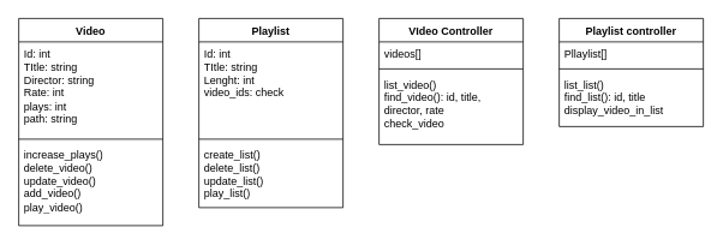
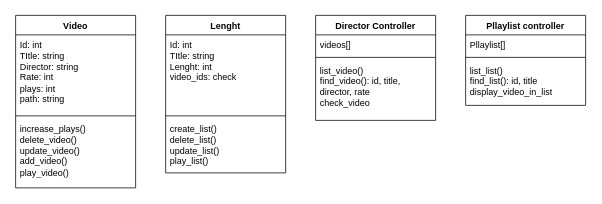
  <mxCell id="0" />
  <mxCell id="1" parent="0" />
  <mxCell id="2" value="Video" style="swimlane;fontStyle=1;align=center;verticalAlign=top;childLayout=stackLayout;horizontal=1;startSize=26;horizontalStack=0;resizeParent=1;resizeParentMax=0;resizeLast=0;collapsible=1;marginBottom=0;whiteSpace=wrap;html=1;" vertex="1" parent="1"><mxGeometry x="20" y="20" width="160" height="230" as="geometry" /></mxCell>
  <mxCell id="3" value="Id: int&lt;br&gt;TItle: string&lt;br&gt;Director: string&lt;br&gt;Rate: int&lt;br&gt;plays: int&lt;br&gt;path: string" style="text;strokeColor=none;fillColor=none;align=left;verticalAlign=top;spacingLeft=4;spacingRight=4;overflow=hidden;rotatable=0;points=[[0,0.5],[1,0.5]];portConstraint=eastwest;whiteSpace=wrap;html=1;" vertex="1" parent="2"><mxGeometry y="26" width="160" height="104" as="geometry" /></mxCell>
  <mxCell id="4" value="" style="line;strokeWidth=1;fillColor=none;align=left;verticalAlign=middle;spacingTop=-1;spacingLeft=3;spacingRight=3;rotatable=0;labelPosition=right;points=[];portConstraint=eastwest;strokeColor=inherit;" vertex="1" parent="2"><mxGeometry y="130" width="160" height="8" as="geometry" /></mxCell>
  <mxCell id="5" value="increase_plays()&lt;br&gt;delete_video()&lt;br&gt;update_video()&lt;br&gt;add_video()&lt;br&gt;play_video()" style="text;strokeColor=none;fillColor=none;align=left;verticalAlign=top;spacingLeft=4;spacingRight=4;overflow=hidden;rotatable=0;points=[[0,0.5],[1,0.5]];portConstraint=eastwest;whiteSpace=wrap;html=1;" vertex="1" parent="2"><mxGeometry y="138" width="160" height="92" as="geometry" /></mxCell>
- <mxCell id="6" value="Playlist" style="swimlane;fontStyle=1;align=center;verticalAlign=top;childLayout=stackLayout;horizontal=1;startSize=26;horizontalStack=0;resizeParent=1;resizeParentMax=0;resizeLast=0;collapsible=1;marginBottom=0;whiteSpace=wrap;html=1;" vertex="1" parent="1"><mxGeometry x="220" y="20" width="160" height="210" as="geometry" /></mxCell>
+ <mxCell id="6" value="Lenght" style="swimlane;fontStyle=1;align=center;verticalAlign=top;childLayout=stackLayout;horizontal=1;startSize=26;horizontalStack=0;resizeParent=1;resizeParentMax=0;resizeLast=0;collapsible=1;marginBottom=0;whiteSpace=wrap;html=1;" vertex="1" parent="1"><mxGeometry x="220" y="20" width="160" height="210" as="geometry" /></mxCell>
  <mxCell id="7" value="Id: int&lt;br&gt;TItle: string&lt;br&gt;Lenght: int&lt;br&gt;video_ids: check" style="text;strokeColor=none;fillColor=none;align=left;verticalAlign=top;spacingLeft=4;spacingRight=4;overflow=hidden;rotatable=0;points=[[0,0.5],[1,0.5]];portConstraint=eastwest;whiteSpace=wrap;html=1;" vertex="1" parent="6"><mxGeometry y="26" width="160" height="104" as="geometry" /></mxCell>
  <mxCell id="8" value="" style="line;strokeWidth=1;fillColor=none;align=left;verticalAlign=middle;spacingTop=-1;spacingLeft=3;spacingRight=3;rotatable=0;labelPosition=right;points=[];portConstraint=eastwest;strokeColor=inherit;" vertex="1" parent="6"><mxGeometry y="130" width="160" height="8" as="geometry" /></mxCell>
  <mxCell id="9" value="create_list()&lt;br&gt;delete_list()&lt;br&gt;update_list()&lt;br&gt;play_list()" style="text;strokeColor=none;fillColor=none;align=left;verticalAlign=top;spacingLeft=4;spacingRight=4;overflow=hidden;rotatable=0;points=[[0,0.5],[1,0.5]];portConstraint=eastwest;whiteSpace=wrap;html=1;" vertex="1" parent="6"><mxGeometry y="138" width="160" height="72" as="geometry" /></mxCell>
- <mxCell id="10" value="VIdeo Controller" style="swimlane;fontStyle=1;align=center;verticalAlign=top;childLayout=stackLayout;horizontal=1;startSize=26;horizontalStack=0;resizeParent=1;resizeParentMax=0;resizeLast=0;collapsible=1;marginBottom=0;whiteSpace=wrap;html=1;" vertex="1" parent="1"><mxGeometry x="420" y="20" width="160" height="140" as="geometry" /></mxCell>
+ <mxCell id="10" value="Director Controller" style="swimlane;fontStyle=1;align=center;verticalAlign=top;childLayout=stackLayout;horizontal=1;startSize=26;horizontalStack=0;resizeParent=1;resizeParentMax=0;resizeLast=0;collapsible=1;marginBottom=0;whiteSpace=wrap;html=1;" vertex="1" parent="1"><mxGeometry x="420" y="20" width="160" height="140" as="geometry" /></mxCell>
  <mxCell id="11" value="videos[]" style="text;strokeColor=none;fillColor=none;align=left;verticalAlign=top;spacingLeft=4;spacingRight=4;overflow=hidden;rotatable=0;points=[[0,0.5],[1,0.5]];portConstraint=eastwest;whiteSpace=wrap;html=1;" vertex="1" parent="10"><mxGeometry y="26" width="160" height="26" as="geometry" /></mxCell>
  <mxCell id="12" value="" style="line;strokeWidth=1;fillColor=none;align=left;verticalAlign=middle;spacingTop=-1;spacingLeft=3;spacingRight=3;rotatable=0;labelPosition=right;points=[];portConstraint=eastwest;strokeColor=inherit;" vertex="1" parent="10"><mxGeometry y="52" width="160" height="8" as="geometry" /></mxCell>
  <mxCell id="13" value="list_video()&lt;br&gt;find_video(): id, title, director, rate&lt;br&gt;check_video" style="text;strokeColor=none;fillColor=none;align=left;verticalAlign=top;spacingLeft=4;spacingRight=4;overflow=hidden;rotatable=0;points=[[0,0.5],[1,0.5]];portConstraint=eastwest;whiteSpace=wrap;html=1;" vertex="1" parent="10"><mxGeometry y="60" width="160" height="80" as="geometry" /></mxCell>
- <mxCell id="14" value="Playlist controller" style="swimlane;fontStyle=1;align=center;verticalAlign=top;childLayout=stackLayout;horizontal=1;startSize=26;horizontalStack=0;resizeParent=1;resizeParentMax=0;resizeLast=0;collapsible=1;marginBottom=0;whiteSpace=wrap;html=1;" vertex="1" parent="1"><mxGeometry x="620" y="20" width="160" height="120" as="geometry" /></mxCell>
+ <mxCell id="14" value="Pllaylist controller" style="swimlane;fontStyle=1;align=center;verticalAlign=top;childLayout=stackLayout;horizontal=1;startSize=26;horizontalStack=0;resizeParent=1;resizeParentMax=0;resizeLast=0;collapsible=1;marginBottom=0;whiteSpace=wrap;html=1;" vertex="1" parent="1"><mxGeometry x="620" y="20" width="160" height="120" as="geometry" /></mxCell>
  <mxCell id="15" value="Pllaylist[]" style="text;strokeColor=none;fillColor=none;align=left;verticalAlign=top;spacingLeft=4;spacingRight=4;overflow=hidden;rotatable=0;points=[[0,0.5],[1,0.5]];portConstraint=eastwest;whiteSpace=wrap;html=1;" vertex="1" parent="14"><mxGeometry y="26" width="160" height="26" as="geometry" /></mxCell>
  <mxCell id="16" value="" style="line;strokeWidth=1;fillColor=none;align=left;verticalAlign=middle;spacingTop=-1;spacingLeft=3;spacingRight=3;rotatable=0;labelPosition=right;points=[];portConstraint=eastwest;strokeColor=inherit;" vertex="1" parent="14"><mxGeometry y="52" width="160" height="8" as="geometry" /></mxCell>
  <mxCell id="17" value="list_list()&lt;br&gt;find_list(): id, title&lt;br&gt;display_video_in_list" style="text;strokeColor=none;fillColor=none;align=left;verticalAlign=top;spacingLeft=4;spacingRight=4;overflow=hidden;rotatable=0;points=[[0,0.5],[1,0.5]];portConstraint=eastwest;whiteSpace=wrap;html=1;" vertex="1" parent="14"><mxGeometry y="60" width="160" height="60" as="geometry" /></mxCell>
